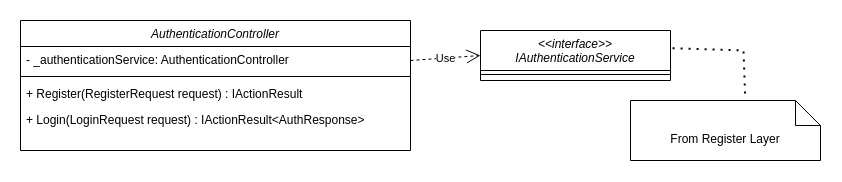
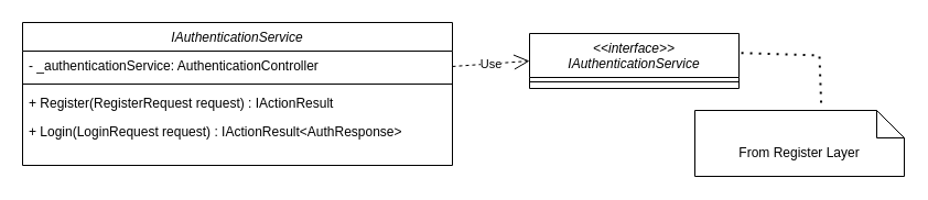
  <mxCell id="0" />
  <mxCell id="1" parent="0" />
- <mxCell id="2" value="AuthenticationController" style="swimlane;fontStyle=2;align=center;verticalAlign=top;childLayout=stackLayout;horizontal=1;startSize=26;horizontalStack=0;resizeParent=1;resizeLast=0;collapsible=1;marginBottom=0;rounded=0;shadow=0;strokeWidth=1;" vertex="1" parent="1"><mxGeometry x="20" y="20" width="390" height="130" as="geometry"><mxRectangle x="230" y="140" width="160" height="26" as="alternateBounds" /></mxGeometry></mxCell>
+ <mxCell id="2" value="IAuthenticationService" style="swimlane;fontStyle=2;align=center;verticalAlign=top;childLayout=stackLayout;horizontal=1;startSize=26;horizontalStack=0;resizeParent=1;resizeLast=0;collapsible=1;marginBottom=0;rounded=0;shadow=0;strokeWidth=1;" vertex="1" parent="1"><mxGeometry x="20" y="20" width="390" height="130" as="geometry"><mxRectangle x="230" y="140" width="160" height="26" as="alternateBounds" /></mxGeometry></mxCell>
  <mxCell id="3" value="- _authenticationService: AuthenticationController" style="text;align=left;verticalAlign=top;spacingLeft=4;spacingRight=4;overflow=hidden;rotatable=0;points=[[0,0.5],[1,0.5]];portConstraint=eastwest;" vertex="1" parent="2"><mxGeometry y="26" width="390" height="26" as="geometry" /></mxCell>
  <mxCell id="4" value="" style="line;html=1;strokeWidth=1;align=left;verticalAlign=middle;spacingTop=-1;spacingLeft=3;spacingRight=3;rotatable=0;labelPosition=right;points=[];portConstraint=eastwest;" vertex="1" parent="2"><mxGeometry y="52" width="390" height="8" as="geometry" /></mxCell>
  <mxCell id="5" value="+ Register(RegisterRequest request) : IActionResult" style="text;align=left;verticalAlign=top;spacingLeft=4;spacingRight=4;overflow=hidden;rotatable=0;points=[[0,0.5],[1,0.5]];portConstraint=eastwest;" vertex="1" parent="2"><mxGeometry y="60" width="390" height="26" as="geometry" /></mxCell>
  <mxCell id="6" value="+ Login(LoginRequest request) : IActionResult&lt;AuthResponse&gt;" style="text;align=left;verticalAlign=top;spacingLeft=4;spacingRight=4;overflow=hidden;rotatable=0;points=[[0,0.5],[1,0.5]];portConstraint=eastwest;" vertex="1" parent="2"><mxGeometry y="86" width="390" height="26" as="geometry" /></mxCell>
  <mxCell id="7" value="&lt;&lt;interface&gt;&gt;&#10;IAuthenticationService" style="swimlane;fontStyle=2;align=center;verticalAlign=top;childLayout=stackLayout;horizontal=1;startSize=40;horizontalStack=0;resizeParent=1;resizeLast=0;collapsible=1;marginBottom=0;rounded=0;shadow=0;strokeWidth=1;" vertex="1" parent="1"><mxGeometry x="480" y="30" width="190" height="50" as="geometry"><mxRectangle x="230" y="140" width="160" height="26" as="alternateBounds" /></mxGeometry></mxCell>
  <mxCell id="8" value="" style="line;html=1;strokeWidth=1;align=left;verticalAlign=middle;spacingTop=-1;spacingLeft=3;spacingRight=3;rotatable=0;labelPosition=right;points=[];portConstraint=eastwest;" vertex="1" parent="7"><mxGeometry y="40" width="190" height="8" as="geometry" /></mxCell>
  <mxCell id="9" value="From Register Layer" style="shape=note2;boundedLbl=1;whiteSpace=wrap;html=1;size=25;verticalAlign=top;align=center;" vertex="1" parent="1"><mxGeometry x="630" y="100" width="190" height="60" as="geometry" /></mxCell>
  <mxCell id="10" value="" style="endArrow=none;dashed=1;html=1;dashPattern=1 3;strokeWidth=2;rounded=0;entryX=0.604;entryY=-0.033;entryDx=0;entryDy=0;entryPerimeter=0;exitX=1.011;exitY=0.354;exitDx=0;exitDy=0;exitPerimeter=0;" edge="1" parent="1" source="7" target="9"><mxGeometry width="50" height="50" relative="1" as="geometry"><mxPoint x="690" y="50" as="sourcePoint" /><mxPoint x="743" y="90" as="targetPoint" /><Array as="points"><mxPoint x="743" y="50" /></Array></mxGeometry></mxCell>
  <mxCell id="11" value="Use" style="endArrow=open;endSize=12;dashed=1;html=1;rounded=0;entryX=0;entryY=0.5;entryDx=0;entryDy=0;" edge="1" parent="1" target="7"><mxGeometry width="160" relative="1" as="geometry"><mxPoint x="410" y="60" as="sourcePoint" /><mxPoint x="570" y="60" as="targetPoint" /></mxGeometry></mxCell>
